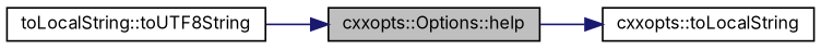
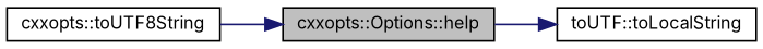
  digraph {
    fontname=Inter
    rankdir=LR
    node [color=black fillcolor=white fontname=Inter fontsize=10 shape=record style=filled]
    edge [color=midnightblue fontname=Inter fontsize=10 labelfontname=Helvetica labelfontsize=10 style=solid]
    n1 [fillcolor=grey75 fontcolor=black height=0.2 label="cxxopts::Options::help" width=0.4]
-   n2 [height=0.2 label="cxxopts::toLocalString" width=0.4]
-   n3 [height=0.2 label="toLocalString::toUTF8String" width=0.4]
+   n2 [height=0.2 label="toUTF::toLocalString" width=0.4]
+   n3 [height=0.2 label="cxxopts::toUTF8String" width=0.4]
    n1 -> n2
    n3 -> n1
  }
